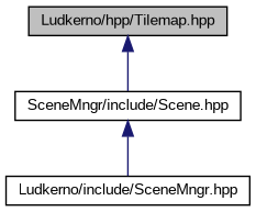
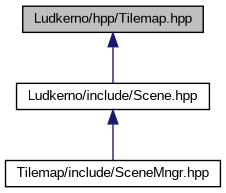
  digraph {
    fontname="Liberation Sans"
    node [color=black fillcolor=white fontname="Liberation Sans" fontsize=10 shape=record style=filled]
    edge [color=midnightblue dir=back fontname="Liberation Sans" fontsize=10 labelfontname=Helvetica labelfontsize=10 style=solid]
    n1 [fillcolor=grey75 fontcolor=black height=0.2 label="Ludkerno/hpp/Tilemap.hpp" width=0.4]
-   n2 [height=0.2 label="SceneMngr/include/Scene.hpp" width=0.4]
-   n3 [height=0.2 label="Ludkerno/include/SceneMngr.hpp" width=0.4]
+   n2 [height=0.2 label="Ludkerno/include/Scene.hpp" width=0.4]
+   n3 [height=0.2 label="Tilemap/include/SceneMngr.hpp" width=0.4]
    n1 -> n2
    n2 -> n3
  }
